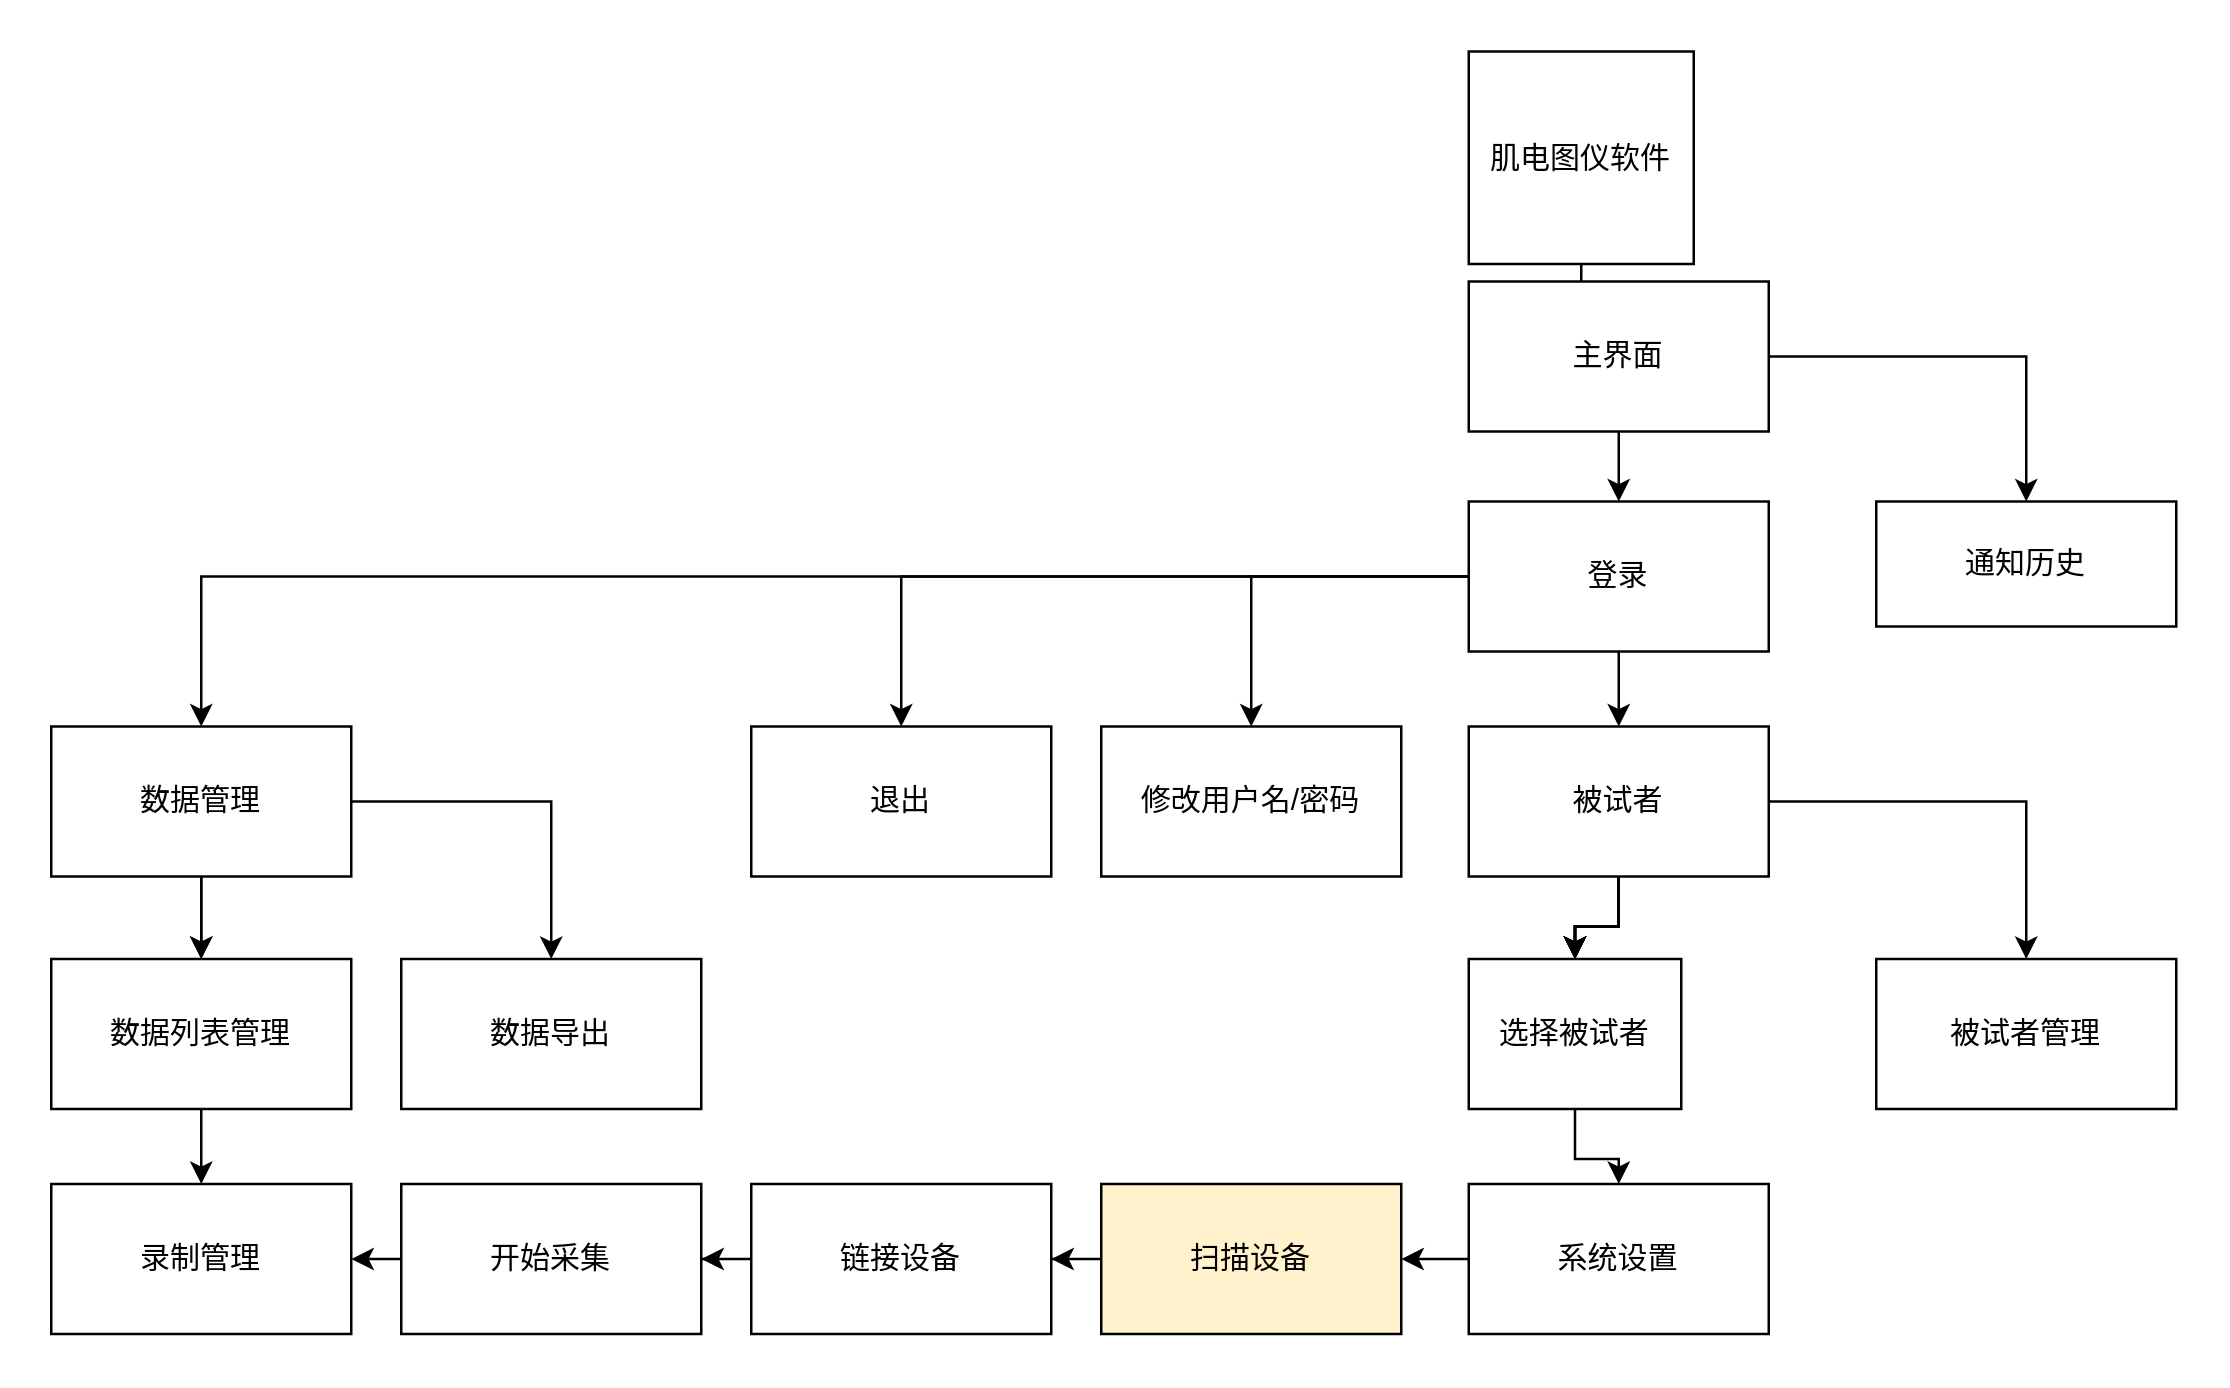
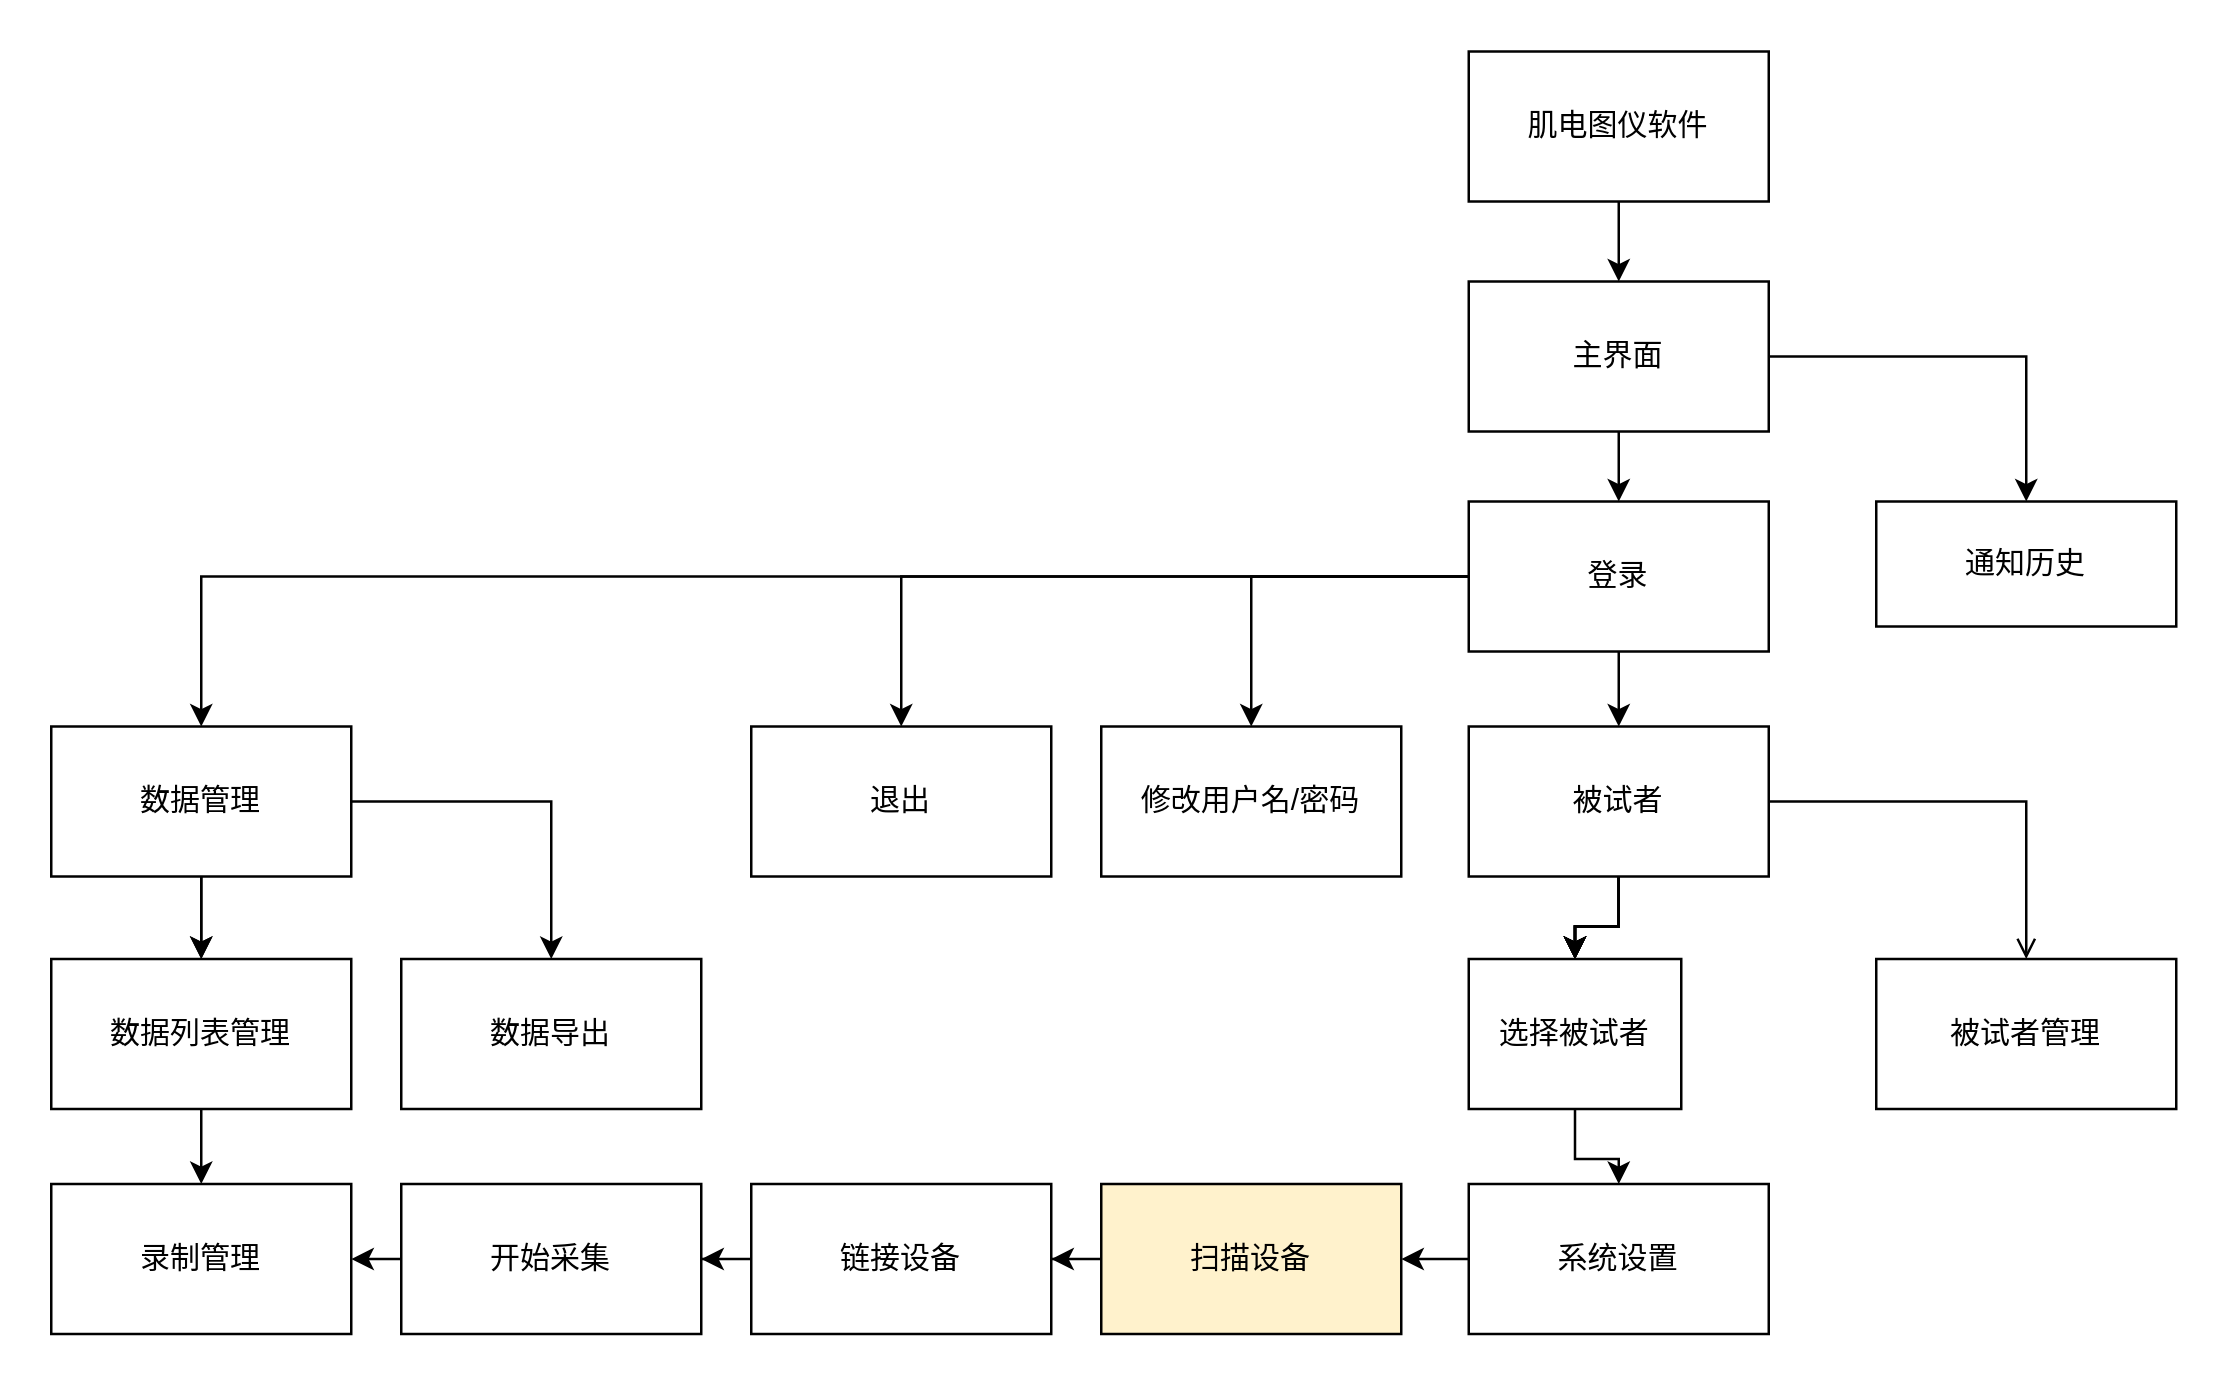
  <mxCell id="0" />
  <mxCell id="1" parent="0" />
  <mxCell id="2" value="" style="edgeStyle=orthogonalEdgeStyle;rounded=0;orthogonalLoop=1;jettySize=auto;html=1;" edge="1" parent="1" source="3" target="6"><mxGeometry relative="1" as="geometry" /></mxCell>
- <mxCell id="3" value="肌电图仪软件" style="rounded=0;whiteSpace=wrap;html=1;" parent="1" vertex="1"><mxGeometry x="587" y="20" width="90" height="85" as="geometry" /></mxCell>
+ <mxCell id="3" value="肌电图仪软件" style="rounded=0;whiteSpace=wrap;html=1;" parent="1" vertex="1"><mxGeometry x="587" y="20" width="120" height="60" as="geometry" /></mxCell>
  <mxCell id="4" value="" style="edgeStyle=orthogonalEdgeStyle;rounded=0;orthogonalLoop=1;jettySize=auto;html=1;" edge="1" parent="1" source="6" target="11"><mxGeometry relative="1" as="geometry" /></mxCell>
  <mxCell id="5" style="edgeStyle=orthogonalEdgeStyle;rounded=0;orthogonalLoop=1;jettySize=auto;html=1;exitX=1;exitY=0.5;exitDx=0;exitDy=0;" edge="1" parent="1" source="6" target="12"><mxGeometry relative="1" as="geometry" /></mxCell>
  <mxCell id="6" value="主界面" style="rounded=0;html=1;whiteSpace=wrap;" vertex="1" parent="1"><mxGeometry x="587" y="112" width="120" height="60" as="geometry" /></mxCell>
  <mxCell id="7" value="" style="edgeStyle=orthogonalEdgeStyle;rounded=0;orthogonalLoop=1;jettySize=auto;html=1;" edge="1" parent="1" source="11" target="20"><mxGeometry relative="1" as="geometry" /></mxCell>
  <mxCell id="8" value="" style="edgeStyle=orthogonalEdgeStyle;rounded=0;orthogonalLoop=1;jettySize=auto;html=1;" edge="1" parent="1" source="11" target="24"><mxGeometry relative="1" as="geometry" /></mxCell>
  <mxCell id="9" value="" style="edgeStyle=orthogonalEdgeStyle;rounded=0;orthogonalLoop=1;jettySize=auto;html=1;" edge="1" parent="1" source="11" target="27"><mxGeometry relative="1" as="geometry" /></mxCell>
  <mxCell id="10" value="" style="edgeStyle=orthogonalEdgeStyle;rounded=0;orthogonalLoop=1;jettySize=auto;html=1;" edge="1" parent="1" source="11" target="28"><mxGeometry relative="1" as="geometry" /></mxCell>
  <mxCell id="11" value="登录" style="whiteSpace=wrap;html=1;rounded=0;" vertex="1" parent="1"><mxGeometry x="587" y="200" width="120" height="60" as="geometry" /></mxCell>
  <mxCell id="12" value="通知历史" style="whiteSpace=wrap;html=1;rounded=0;" vertex="1" parent="1"><mxGeometry x="750" y="200" width="120" height="50" as="geometry" /></mxCell>
  <mxCell id="13" value="" style="edgeStyle=orthogonalEdgeStyle;rounded=0;orthogonalLoop=1;jettySize=auto;html=1;" edge="1" parent="1" source="20" target="30"><mxGeometry relative="1" as="geometry" /></mxCell>
  <mxCell id="14" value="" style="edgeStyle=orthogonalEdgeStyle;rounded=0;orthogonalLoop=1;jettySize=auto;html=1;" edge="1" parent="1" source="20" target="30"><mxGeometry relative="1" as="geometry" /></mxCell>
  <mxCell id="15" value="" style="edgeStyle=orthogonalEdgeStyle;rounded=0;orthogonalLoop=1;jettySize=auto;html=1;" edge="1" parent="1" source="20" target="30"><mxGeometry relative="1" as="geometry" /></mxCell>
  <mxCell id="16" value="" style="edgeStyle=orthogonalEdgeStyle;rounded=0;orthogonalLoop=1;jettySize=auto;html=1;" edge="1" parent="1" source="20" target="30"><mxGeometry relative="1" as="geometry" /></mxCell>
  <mxCell id="17" value="" style="edgeStyle=orthogonalEdgeStyle;rounded=0;orthogonalLoop=1;jettySize=auto;html=1;" edge="1" parent="1" source="20" target="30"><mxGeometry relative="1" as="geometry" /></mxCell>
  <mxCell id="18" value="" style="edgeStyle=orthogonalEdgeStyle;rounded=0;orthogonalLoop=1;jettySize=auto;html=1;" edge="1" parent="1" source="20" target="30"><mxGeometry relative="1" as="geometry" /></mxCell>
- <mxCell id="19" style="edgeStyle=orthogonalEdgeStyle;rounded=0;orthogonalLoop=1;jettySize=auto;html=1;" edge="1" parent="1" source="20" target="31"><mxGeometry relative="1" as="geometry"><mxPoint x="830" y="600" as="targetPoint" /></mxGeometry></mxCell>
+ <mxCell id="19" style="edgeStyle=orthogonalEdgeStyle;rounded=0;orthogonalLoop=1;jettySize=auto;html=1;endArrow=open;" edge="1" parent="1" source="20" target="31"><mxGeometry relative="1" as="geometry"><mxPoint x="830" y="600" as="targetPoint" /></mxGeometry></mxCell>
  <mxCell id="20" value="被试者" style="whiteSpace=wrap;html=1;rounded=0;" vertex="1" parent="1"><mxGeometry x="587" y="290" width="120" height="60" as="geometry" /></mxCell>
  <mxCell id="21" value="" style="edgeStyle=orthogonalEdgeStyle;rounded=0;orthogonalLoop=1;jettySize=auto;html=1;" edge="1" parent="1" source="24" target="41"><mxGeometry relative="1" as="geometry" /></mxCell>
  <mxCell id="22" style="edgeStyle=orthogonalEdgeStyle;rounded=0;orthogonalLoop=1;jettySize=auto;html=1;exitX=0.5;exitY=1;exitDx=0;exitDy=0;" edge="1" parent="1" source="41" target="32"><mxGeometry relative="1" as="geometry" /></mxCell>
  <mxCell id="23" value="" style="edgeStyle=orthogonalEdgeStyle;rounded=0;orthogonalLoop=1;jettySize=auto;html=1;" edge="1" parent="1" source="24" target="33"><mxGeometry relative="1" as="geometry" /></mxCell>
  <mxCell id="24" value="数据管理" style="whiteSpace=wrap;html=1;rounded=0;" vertex="1" parent="1"><mxGeometry x="20" y="290" width="120" height="60" as="geometry" /></mxCell>
  <mxCell id="25" value="" style="edgeStyle=orthogonalEdgeStyle;rounded=0;orthogonalLoop=1;jettySize=auto;html=1;" edge="1" parent="1" source="26" target="35"><mxGeometry relative="1" as="geometry" /></mxCell>
  <mxCell id="26" value="系统设置" style="whiteSpace=wrap;html=1;rounded=0;" vertex="1" parent="1"><mxGeometry x="587" y="473" width="120" height="60" as="geometry" /></mxCell>
  <mxCell id="27" value="退出" style="whiteSpace=wrap;html=1;rounded=0;" vertex="1" parent="1"><mxGeometry x="300" y="290" width="120" height="60" as="geometry" /></mxCell>
  <mxCell id="28" value="修改用户名/密码" style="whiteSpace=wrap;html=1;rounded=0;" vertex="1" parent="1"><mxGeometry x="440" y="290" width="120" height="60" as="geometry" /></mxCell>
  <mxCell id="29" style="edgeStyle=orthogonalEdgeStyle;rounded=0;orthogonalLoop=1;jettySize=auto;html=1;entryX=0.5;entryY=0;entryDx=0;entryDy=0;" edge="1" parent="1" source="30" target="26"><mxGeometry relative="1" as="geometry" /></mxCell>
  <mxCell id="30" value="选择被试者" style="whiteSpace=wrap;html=1;rounded=0;" vertex="1" parent="1"><mxGeometry x="587" y="383" width="85" height="60" as="geometry" /></mxCell>
  <mxCell id="31" value="被试者管理" style="whiteSpace=wrap;html=1;rounded=0;" vertex="1" parent="1"><mxGeometry x="750" y="383" width="120" height="60" as="geometry" /></mxCell>
  <mxCell id="32" value="录制管理" style="whiteSpace=wrap;html=1;rounded=0;" vertex="1" parent="1"><mxGeometry x="20" y="473" width="120" height="60" as="geometry" /></mxCell>
  <mxCell id="33" value="数据导出" style="whiteSpace=wrap;html=1;rounded=0;" vertex="1" parent="1"><mxGeometry x="160" y="383" width="120" height="60" as="geometry" /></mxCell>
  <mxCell id="34" value="" style="edgeStyle=orthogonalEdgeStyle;rounded=0;orthogonalLoop=1;jettySize=auto;html=1;" edge="1" parent="1" source="35" target="37"><mxGeometry relative="1" as="geometry" /></mxCell>
  <mxCell id="35" value="扫描设备" style="whiteSpace=wrap;html=1;rounded=0;fillColor=#fff2cc;" vertex="1" parent="1"><mxGeometry x="440" y="473" width="120" height="60" as="geometry" /></mxCell>
  <mxCell id="36" value="" style="edgeStyle=orthogonalEdgeStyle;rounded=0;orthogonalLoop=1;jettySize=auto;html=1;" edge="1" parent="1" source="37" target="39"><mxGeometry relative="1" as="geometry" /></mxCell>
  <mxCell id="37" value="链接设备" style="whiteSpace=wrap;html=1;rounded=0;" vertex="1" parent="1"><mxGeometry x="300" y="473" width="120" height="60" as="geometry" /></mxCell>
  <mxCell id="38" style="edgeStyle=orthogonalEdgeStyle;rounded=0;orthogonalLoop=1;jettySize=auto;html=1;exitX=0;exitY=0.5;exitDx=0;exitDy=0;entryX=1;entryY=0.5;entryDx=0;entryDy=0;" edge="1" parent="1" source="39" target="32"><mxGeometry relative="1" as="geometry" /></mxCell>
  <mxCell id="39" value="开始采集" style="whiteSpace=wrap;html=1;rounded=0;" vertex="1" parent="1"><mxGeometry x="160" y="473" width="120" height="60" as="geometry" /></mxCell>
  <mxCell id="40" value="" style="edgeStyle=orthogonalEdgeStyle;rounded=0;orthogonalLoop=1;jettySize=auto;html=1;exitX=0.5;exitY=1;exitDx=0;exitDy=0;" edge="1" parent="1" source="24" target="41"><mxGeometry relative="1" as="geometry"><mxPoint x="80" y="350" as="sourcePoint" /><mxPoint x="370" y="770" as="targetPoint" /></mxGeometry></mxCell>
  <mxCell id="41" value="数据列表管理" style="whiteSpace=wrap;html=1;rounded=0;" vertex="1" parent="1"><mxGeometry x="20" y="383" width="120" height="60" as="geometry" /></mxCell>
